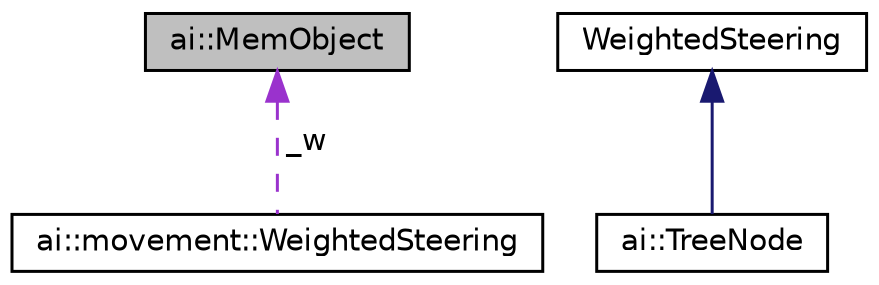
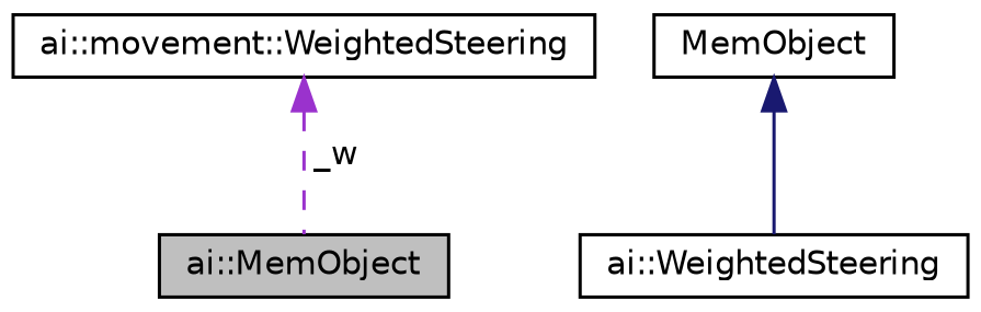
  digraph {
    node [color=black fillcolor=white fontname=Helvetica fontsize=10 shape=record style=filled]
    edge [dir=back fontname=Helvetica fontsize=10 labelfontname=Helvetica labelfontsize=10]
    n1 [fillcolor=grey75 fontcolor=black height=0.2 label="ai::MemObject" width=0.4]
-   n2 [height=0.2 label="ai::TreeNode" width=0.4]
-   n3 [height=0.2 label=WeightedSteering width=0.4]
+   n2 [height=0.2 label="ai::WeightedSteering" width=0.4]
+   n3 [height=0.2 label=MemObject width=0.4]
    n4 [height=0.2 label="ai::movement::WeightedSteering" width=0.4]
    n3 -> n2 [color=midnightblue style=solid]
-   n1 -> n4 [color=darkorchid3 label=" _w" style=dashed]
+   n4 -> n1 [color=darkorchid3 label=" _w" style=dashed]
  }
